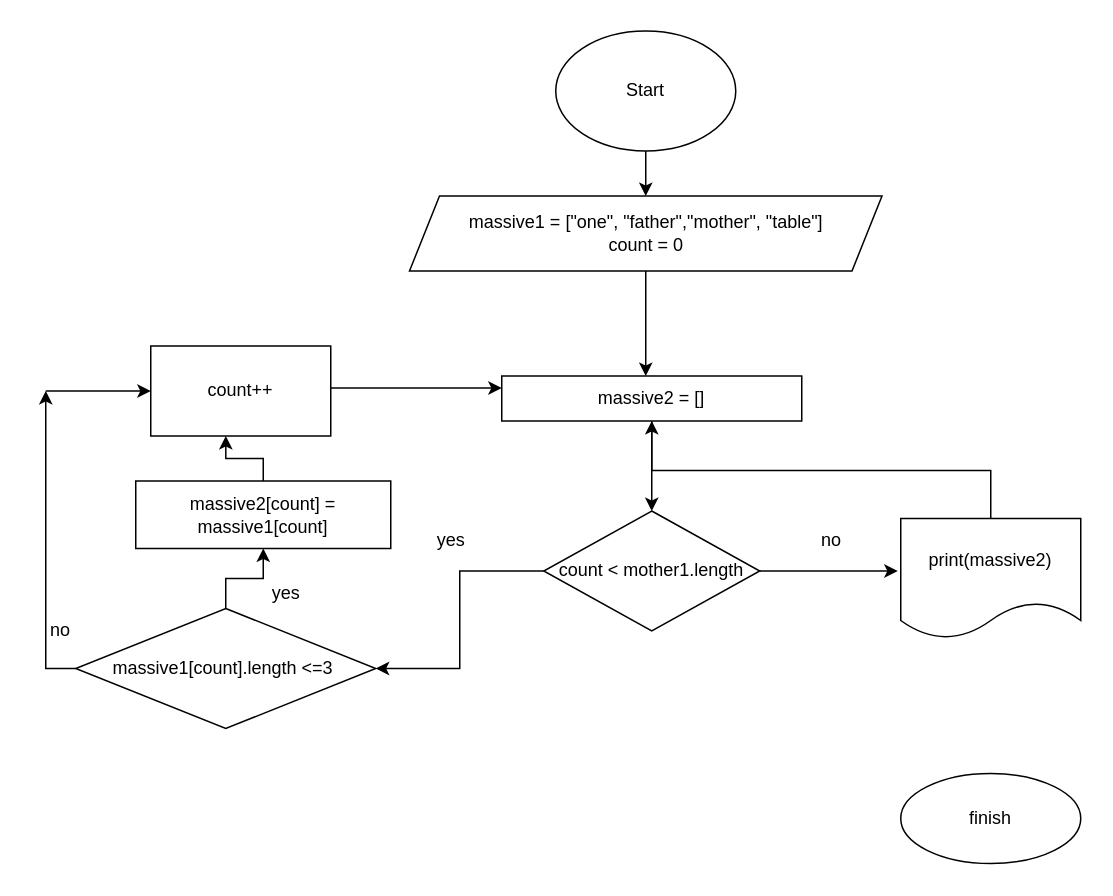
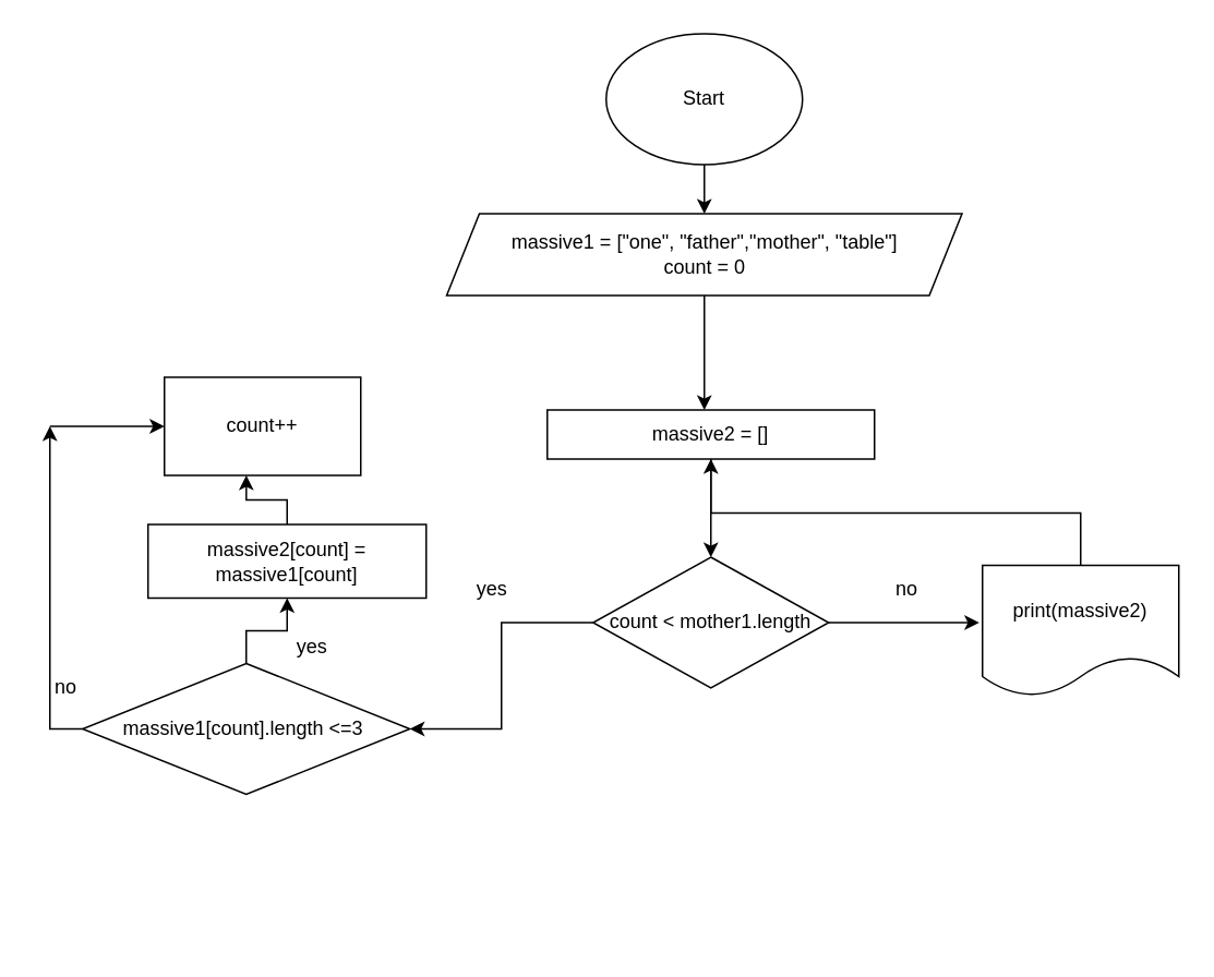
  <mxCell id="0" />
  <mxCell id="1" parent="0" />
  <mxCell id="2" value="Start" style="ellipse;whiteSpace=wrap;html=1;" parent="1" vertex="1"><mxGeometry x="370" y="20" width="120" height="80" as="geometry" /></mxCell>
  <mxCell id="3" value="" style="endArrow=classic;html=1;rounded=0;exitX=0.5;exitY=1;exitDx=0;exitDy=0;entryX=0.5;entryY=0;entryDx=0;entryDy=0;" parent="1" source="2" target="5" edge="1"><mxGeometry width="50" height="50" relative="1" as="geometry"><mxPoint x="410" y="180" as="sourcePoint" /><mxPoint x="430" y="150" as="targetPoint" /></mxGeometry></mxCell>
  <mxCell id="4" style="edgeStyle=orthogonalEdgeStyle;rounded=0;orthogonalLoop=1;jettySize=auto;html=1;" parent="1" source="5" edge="1"><mxGeometry relative="1" as="geometry"><mxPoint x="430" y="250" as="targetPoint" /></mxGeometry></mxCell>
  <mxCell id="5" value="massive1 = [&quot;one&quot;, &quot;father&quot;,&quot;mother&quot;, &quot;table&quot;]&lt;br&gt;count = 0" style="shape=parallelogram;perimeter=parallelogramPerimeter;whiteSpace=wrap;html=1;fixedSize=1;" parent="1" vertex="1"><mxGeometry x="272.5" y="130" width="315" height="50" as="geometry" /></mxCell>
  <mxCell id="6" value="" style="edgeStyle=orthogonalEdgeStyle;rounded=0;orthogonalLoop=1;jettySize=auto;html=1;" parent="1" source="7" target="10" edge="1"><mxGeometry relative="1" as="geometry" /></mxCell>
  <mxCell id="7" value="massive2 = []" style="rounded=0;whiteSpace=wrap;html=1;" parent="1" vertex="1"><mxGeometry x="334" y="250" width="200" height="30" as="geometry" /></mxCell>
  <mxCell id="8" value="" style="edgeStyle=orthogonalEdgeStyle;rounded=0;orthogonalLoop=1;jettySize=auto;html=1;" parent="1" source="10" target="13" edge="1"><mxGeometry relative="1" as="geometry" /></mxCell>
  <mxCell id="9" value="" style="edgeStyle=elbowEdgeStyle;rounded=0;orthogonalLoop=1;jettySize=auto;elbow=vertical;html=1;" parent="1" source="10" edge="1"><mxGeometry relative="1" as="geometry"><mxPoint x="598" y="380" as="targetPoint" /></mxGeometry></mxCell>
  <mxCell id="10" value="count &amp;lt; mother1.length" style="rhombus;whiteSpace=wrap;html=1;rounded=0;" parent="1" vertex="1"><mxGeometry x="362" y="340" width="144" height="80" as="geometry" /></mxCell>
  <mxCell id="11" value="" style="edgeStyle=orthogonalEdgeStyle;rounded=0;orthogonalLoop=1;jettySize=auto;html=1;" parent="1" source="13" target="16" edge="1"><mxGeometry relative="1" as="geometry" /></mxCell>
  <mxCell id="12" style="edgeStyle=elbowEdgeStyle;rounded=0;orthogonalLoop=1;jettySize=auto;html=1;elbow=vertical;" parent="1" source="13" edge="1"><mxGeometry relative="1" as="geometry"><mxPoint x="30" y="260" as="targetPoint" /><Array as="points"><mxPoint x="30" y="445" /></Array></mxGeometry></mxCell>
  <mxCell id="13" value="massive1[count].length &amp;lt;=3&amp;nbsp;" style="rhombus;whiteSpace=wrap;html=1;rounded=0;" parent="1" vertex="1"><mxGeometry x="50" y="405" width="200" height="80" as="geometry" /></mxCell>
  <mxCell id="14" value="yes" style="text;html=1;align=center;verticalAlign=middle;resizable=0;points=[];autosize=1;strokeColor=none;fillColor=none;" parent="1" vertex="1"><mxGeometry x="280" y="345" width="40" height="30" as="geometry" /></mxCell>
  <mxCell id="15" style="edgeStyle=elbowEdgeStyle;rounded=0;orthogonalLoop=1;jettySize=auto;elbow=vertical;html=1;entryX=0.417;entryY=1;entryDx=0;entryDy=0;entryPerimeter=0;" parent="1" source="16" target="21" edge="1"><mxGeometry relative="1" as="geometry" /></mxCell>
  <mxCell id="16" value="massive2[count] = massive1[count]" style="whiteSpace=wrap;html=1;rounded=0;" parent="1" vertex="1"><mxGeometry x="90" y="320" width="170" height="45" as="geometry" /></mxCell>
  <mxCell id="17" value="yes" style="text;html=1;align=center;verticalAlign=middle;resizable=0;points=[];autosize=1;strokeColor=none;fillColor=none;" parent="1" vertex="1"><mxGeometry x="170" y="380" width="40" height="30" as="geometry" /></mxCell>
  <mxCell id="18" value="" style="endArrow=classic;html=1;rounded=0;elbow=vertical;" parent="1" edge="1"><mxGeometry width="50" height="50" relative="1" as="geometry"><mxPoint x="30" y="260" as="sourcePoint" /><mxPoint x="100" y="260" as="targetPoint" /></mxGeometry></mxCell>
  <mxCell id="19" value="no" style="text;html=1;strokeColor=none;fillColor=none;align=center;verticalAlign=middle;whiteSpace=wrap;rounded=0;" parent="1" vertex="1"><mxGeometry y="405" width="40" height="30" as="geometry" x="20" /></mxCell>
- <mxCell id="20" style="edgeStyle=elbowEdgeStyle;rounded=0;orthogonalLoop=1;jettySize=auto;elbow=vertical;html=1;entryX=0;entryY=0.25;entryDx=0;entryDy=0;" parent="1" source="21" target="7" edge="1"><mxGeometry relative="1" as="geometry" /></mxCell>
  <mxCell id="21" value="count++" style="rounded=0;whiteSpace=wrap;html=1;" parent="1" vertex="1"><mxGeometry x="100" y="230" width="120" height="60" as="geometry" /></mxCell>
  <mxCell id="22" value="no" style="text;html=1;strokeColor=none;fillColor=none;align=center;verticalAlign=middle;whiteSpace=wrap;rounded=0;" parent="1" vertex="1"><mxGeometry x="534" y="345" width="40" height="30" as="geometry" /></mxCell>
  <mxCell id="23" value="" style="edgeStyle=elbowEdgeStyle;rounded=0;orthogonalLoop=1;jettySize=auto;elbow=vertical;html=1;" parent="1" source="24" target="7" edge="1"><mxGeometry relative="1" as="geometry" /></mxCell>
  <mxCell id="24" value="print(massive2)" style="shape=document;whiteSpace=wrap;html=1;boundedLbl=1;" parent="1" vertex="1"><mxGeometry x="600" y="345" width="120" height="80" as="geometry" /></mxCell>
- <mxCell id="25" value="finish" style="ellipse;whiteSpace=wrap;html=1;" parent="1" vertex="1"><mxGeometry x="600" y="515" width="120" height="60" as="geometry" /></mxCell>
